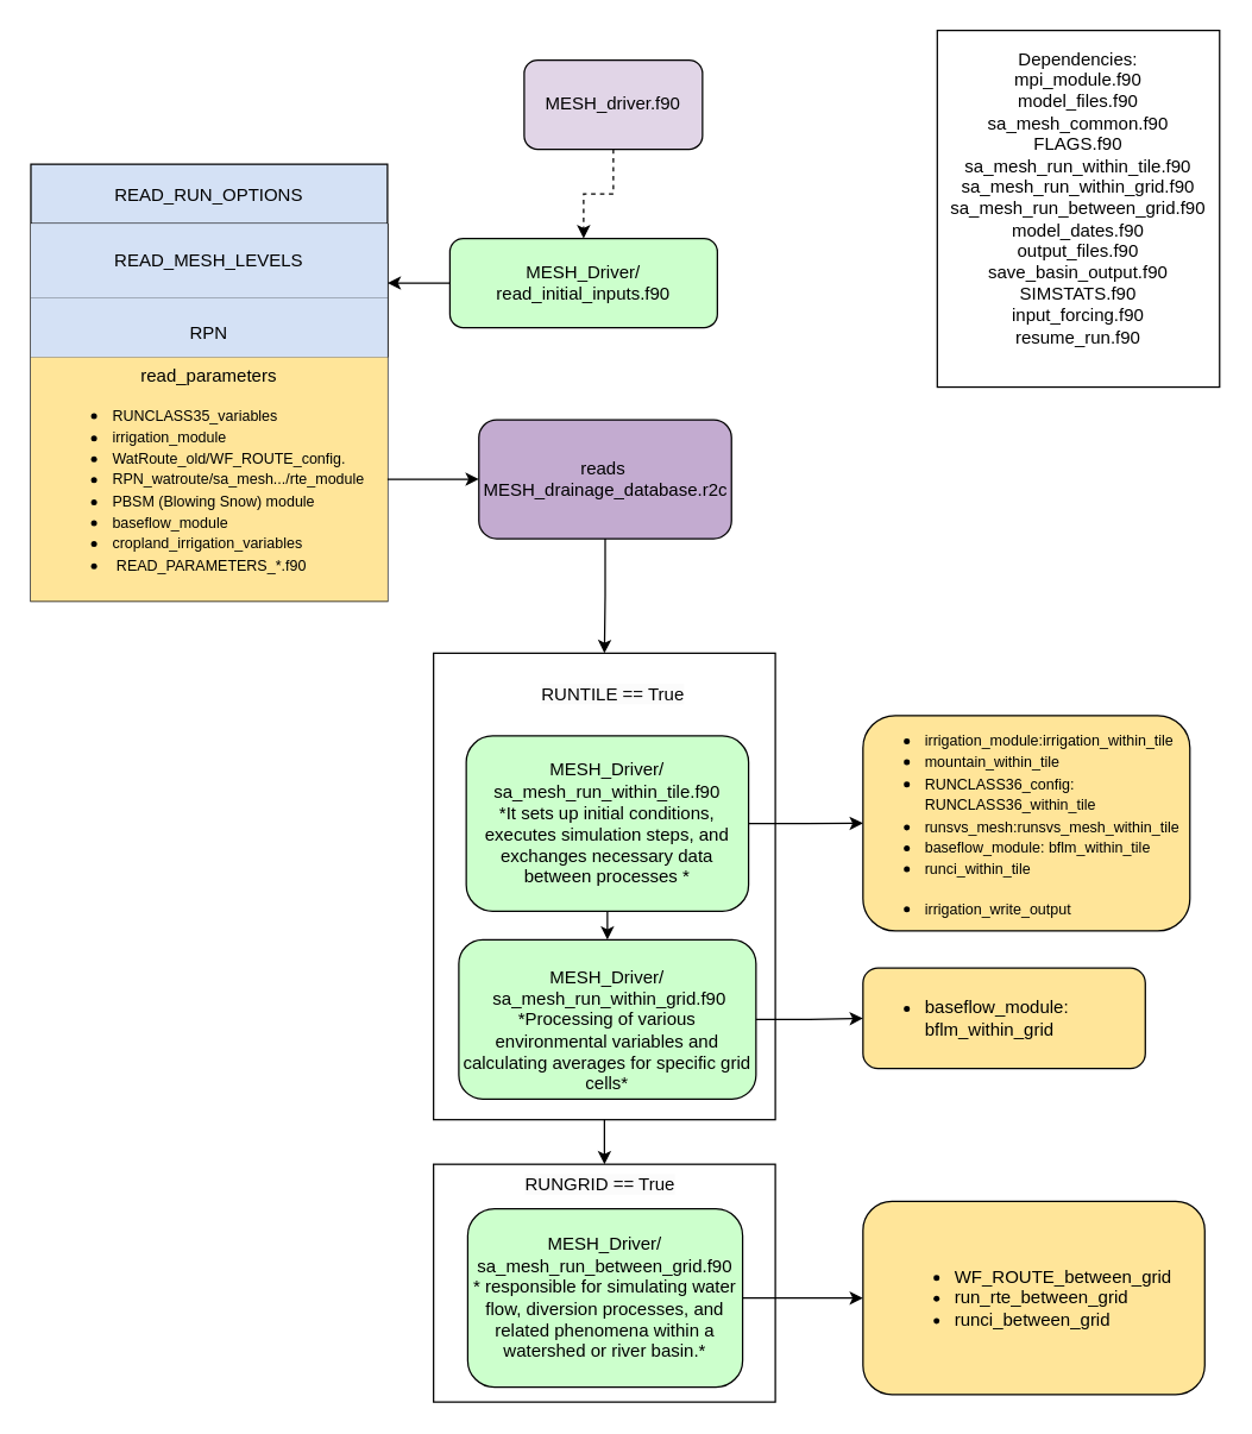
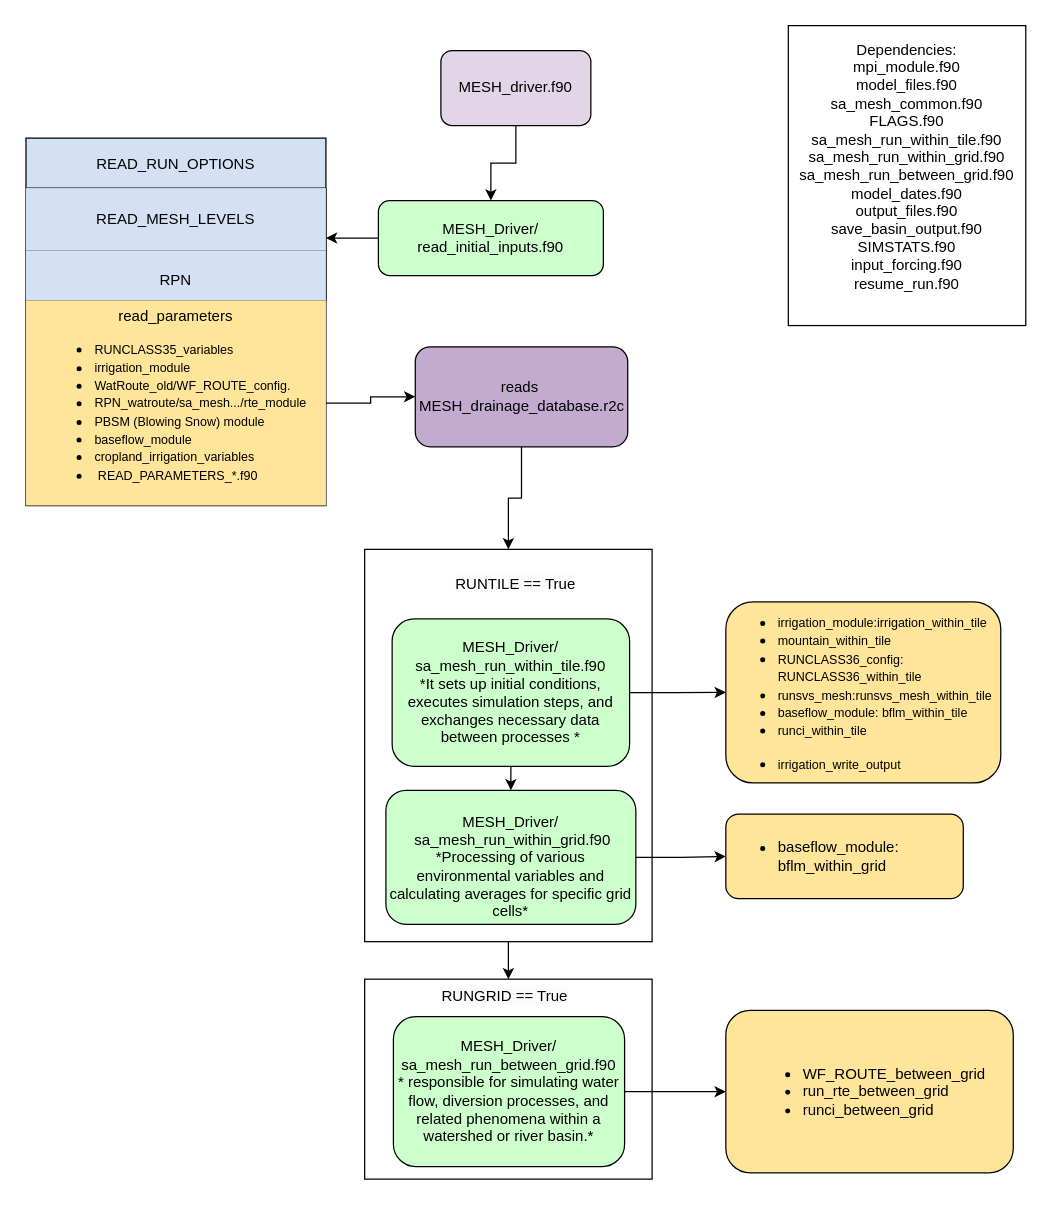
  <mxCell id="0" />
  <mxCell id="1" parent="0" />
  <mxCell id="2" value="" style="rounded=0;whiteSpace=wrap;html=1;" parent="1" vertex="1"><mxGeometry x="291" y="783" width="230" height="160" as="geometry" /></mxCell>
- <mxCell id="3" style="edgeStyle=orthogonalEdgeStyle;rounded=0;orthogonalLoop=1;jettySize=auto;html=1;exitX=0.5;exitY=1;exitDx=0;exitDy=0;dashed=1;" parent="1" source="4" target="6" edge="1"><mxGeometry relative="1" as="geometry" /></mxCell>
+ <mxCell id="3" style="edgeStyle=orthogonalEdgeStyle;rounded=0;orthogonalLoop=1;jettySize=auto;html=1;exitX=0.5;exitY=1;exitDx=0;exitDy=0;" parent="1" source="4" target="6" edge="1"><mxGeometry relative="1" as="geometry" /></mxCell>
  <mxCell id="4" value="MESH_driver.f90" style="rounded=1;whiteSpace=wrap;html=1;fillColor=#e1d5e7;" parent="1" vertex="1"><mxGeometry x="352" y="40" width="120" height="60" as="geometry" /></mxCell>
  <mxCell id="5" value="" style="edgeStyle=orthogonalEdgeStyle;rounded=0;orthogonalLoop=1;jettySize=auto;html=1;entryX=1;entryY=0.8;entryDx=0;entryDy=0;entryPerimeter=0;" parent="1" source="6" target="18" edge="1"><mxGeometry relative="1" as="geometry"><mxPoint x="215" y="190" as="targetPoint" /></mxGeometry></mxCell>
  <mxCell id="6" value="MESH_Driver/&lt;div&gt;read_initial_inputs.f90&lt;/div&gt;" style="whiteSpace=wrap;html=1;rounded=1;fillColor=#CCFFCC;" parent="1" vertex="1"><mxGeometry x="302" y="160" width="180" height="60" as="geometry" /></mxCell>
  <mxCell id="7" style="edgeStyle=orthogonalEdgeStyle;rounded=0;orthogonalLoop=1;jettySize=auto;html=1;exitX=1;exitY=0.5;exitDx=0;exitDy=0;" parent="1" source="8" edge="1"><mxGeometry relative="1" as="geometry"><mxPoint x="580" y="873" as="targetPoint" /></mxGeometry></mxCell>
  <mxCell id="8" value="MESH_Driver/&lt;div&gt;sa_mesh_run_between_grid.f90&lt;/div&gt;&lt;div&gt;*&amp;nbsp;responsible for simulating water flow, diversion processes, and related phenomena within a watershed or river basin.*&lt;/div&gt;" style="whiteSpace=wrap;html=1;rounded=1;fillColor=#CCFFCC;" parent="1" vertex="1"><mxGeometry x="314" y="813" width="185" height="120" as="geometry" /></mxCell>
  <mxCell id="9" value="" style="group" parent="1" vertex="1" connectable="0"><mxGeometry x="291" y="453" width="230" height="300" as="geometry" /></mxCell>
  <mxCell id="10" value="&#10;&lt;span style=&quot;color: rgb(0, 0, 0); font-family: Helvetica; font-size: 12px; font-style: normal; font-variant-ligatures: normal; font-variant-caps: normal; font-weight: 400; letter-spacing: normal; orphans: 2; text-align: center; text-indent: 0px; text-transform: none; widows: 2; word-spacing: 0px; -webkit-text-stroke-width: 0px; white-space: normal; background-color: rgb(251, 251, 251); text-decoration-thickness: initial; text-decoration-style: initial; text-decoration-color: initial; display: inline !important; float: none;&quot;&gt;RUNTILE == True&lt;/span&gt;&#10;&#10;" style="rounded=0;whiteSpace=wrap;html=1;" parent="9" vertex="1"><mxGeometry y="-13.93" width="230" height="313.93" as="geometry" /></mxCell>
  <mxCell id="11" style="edgeStyle=orthogonalEdgeStyle;rounded=0;orthogonalLoop=1;jettySize=auto;html=1;exitX=0.5;exitY=1;exitDx=0;exitDy=0;entryX=0.5;entryY=0;entryDx=0;entryDy=0;" parent="9" source="12" target="13" edge="1"><mxGeometry relative="1" as="geometry" /></mxCell>
  <mxCell id="12" value="MESH_Driver/&lt;div&gt;sa_mesh_run_within_tile.f90&lt;/div&gt;&lt;div&gt;*It sets up initial conditions, executes simulation steps, and exchanges necessary data between processes *&lt;/div&gt;" style="whiteSpace=wrap;html=1;rounded=1;fillColor=#CCFFCC;" parent="9" vertex="1"><mxGeometry x="22" y="41.786" width="190" height="117.857" as="geometry" /></mxCell>
  <mxCell id="13" value="&lt;div&gt;&lt;br&gt;MESH_Driver/&lt;div&gt;&lt;span style=&quot;background-color: initial;&quot;&gt;&amp;nbsp;&lt;/span&gt;&lt;span style=&quot;background-color: initial;&quot;&gt;sa_mesh_run_within_grid.f90&lt;/span&gt;&lt;/div&gt;&lt;/div&gt;&lt;div&gt;&lt;span style=&quot;background-color: initial;&quot;&gt;*P&lt;/span&gt;&lt;span style=&quot;background-color: initial;&quot;&gt;rocessing of various environmental variables and calculating averages for specific grid cells*&lt;/span&gt;&lt;/div&gt;" style="whiteSpace=wrap;html=1;rounded=1;fillColor=#CCFFCC;" parent="9" vertex="1"><mxGeometry x="17" y="178.929" width="200" height="107.143" as="geometry" /></mxCell>
  <mxCell id="14" value="&lt;span style=&quot;color: rgb(0, 0, 0); font-family: Helvetica; font-size: 12px; font-style: normal; font-variant-ligatures: normal; font-variant-caps: normal; font-weight: 400; letter-spacing: normal; orphans: 2; text-align: center; text-indent: 0px; text-transform: none; widows: 2; word-spacing: 0px; -webkit-text-stroke-width: 0px; white-space: normal; background-color: rgb(251, 251, 251); text-decoration-thickness: initial; text-decoration-style: initial; text-decoration-color: initial; display: inline !important; float: none;&quot;&gt;RUNTILE == True&lt;/span&gt;" style="text;whiteSpace=wrap;html=1;" parent="9" vertex="1"><mxGeometry x="71" y="8.882e-16" width="100" height="32.143" as="geometry" /></mxCell>
  <mxCell id="15" value="&lt;span style=&quot;color: rgb(0, 0, 0); font-family: Helvetica; font-size: 12px; font-style: normal; font-variant-ligatures: normal; font-variant-caps: normal; font-weight: 400; letter-spacing: normal; orphans: 2; text-align: center; text-indent: 0px; text-transform: none; widows: 2; word-spacing: 0px; -webkit-text-stroke-width: 0px; white-space: normal; background-color: rgb(251, 251, 251); text-decoration-thickness: initial; text-decoration-style: initial; text-decoration-color: initial; display: inline !important; float: none;&quot;&gt;RUNGRID == True&lt;/span&gt;" style="text;whiteSpace=wrap;html=1;" parent="1" vertex="1"><mxGeometry x="351" y="783" width="110" height="20" as="geometry" /></mxCell>
  <mxCell id="16" style="edgeStyle=orthogonalEdgeStyle;rounded=0;orthogonalLoop=1;jettySize=auto;html=1;" parent="1" source="10" target="15" edge="1"><mxGeometry relative="1" as="geometry" /></mxCell>
  <mxCell id="17" value="READ_RUN_OPTIONS" style="shape=table;startSize=40;container=1;collapsible=0;childLayout=tableLayout;fillColor=#D4E1F5;" parent="1" vertex="1"><mxGeometry x="20" y="110" width="240" height="294" as="geometry" /></mxCell>
  <mxCell id="18" value="" style="shape=tableRow;horizontal=0;startSize=0;swimlaneHead=0;swimlaneBody=0;strokeColor=inherit;top=0;left=0;bottom=0;right=0;collapsible=0;dropTarget=0;fillColor=none;points=[[0,0.5],[1,0.5]];portConstraint=eastwest;" parent="17" vertex="1"><mxGeometry y="40" width="240" height="50" as="geometry" /></mxCell>
  <mxCell id="19" value="READ_MESH_LEVELS" style="shape=partialRectangle;html=1;whiteSpace=wrap;connectable=0;strokeColor=default;overflow=hidden;fillColor=#D4E1F5;top=0;left=0;bottom=0;right=0;pointerEvents=1;strokeWidth=2;perimeterSpacing=1;" parent="18" vertex="1"><mxGeometry width="240" height="50" as="geometry"><mxRectangle width="240" height="50" as="alternateBounds" /></mxGeometry></mxCell>
  <mxCell id="20" value="" style="shape=tableRow;horizontal=0;startSize=0;swimlaneHead=0;swimlaneBody=0;strokeColor=inherit;top=0;left=0;bottom=0;right=0;collapsible=0;dropTarget=0;fillColor=none;points=[[0,0.5],[1,0.5]];portConstraint=eastwest;" parent="17" vertex="1"><mxGeometry y="90" width="240" height="40" as="geometry" /></mxCell>
  <mxCell id="21" value="&lt;div&gt;&lt;br&gt;&lt;/div&gt;&lt;div&gt;RPN&lt;/div&gt;&lt;div&gt;&lt;br&gt;&lt;/div&gt;" style="shape=partialRectangle;html=1;whiteSpace=wrap;connectable=0;strokeColor=default;overflow=hidden;fillColor=#D4E1F5;top=0;left=0;bottom=0;right=0;pointerEvents=1;strokeWidth=2;perimeterSpacing=2;" parent="20" vertex="1"><mxGeometry width="240" height="40" as="geometry"><mxRectangle width="240" height="40" as="alternateBounds" /></mxGeometry></mxCell>
  <mxCell id="22" value="" style="whiteSpace=wrap;html=1;fillColor=#CCFFCC;rounded=1;" parent="20" vertex="1"><mxGeometry x="240" height="40" as="geometry"><mxRectangle width="NaN" height="40" as="alternateBounds" /></mxGeometry></mxCell>
  <mxCell id="23" value="" style="shape=tableRow;horizontal=0;startSize=0;swimlaneHead=0;swimlaneBody=0;strokeColor=inherit;top=0;left=0;bottom=0;right=0;collapsible=0;dropTarget=0;fillColor=none;points=[[0,0.5],[1,0.5]];portConstraint=eastwest;" parent="17" vertex="1"><mxGeometry y="130" width="240" height="164" as="geometry" /></mxCell>
  <mxCell id="24" value="&lt;span style=&quot;text-align: left;&quot;&gt;read_parameters&lt;/span&gt;&lt;div&gt;&lt;ul style=&quot;text-align: left;&quot;&gt;&lt;li&gt;&lt;font style=&quot;font-size: 10px;&quot;&gt;RUNCLASS35_variables&lt;/font&gt;&lt;/li&gt;&lt;li&gt;&lt;font style=&quot;font-size: 10px;&quot;&gt;irrigation_module&lt;/font&gt;&lt;/li&gt;&lt;li&gt;&lt;font style=&quot;font-size: 10px;&quot;&gt;WatRoute_old/WF_ROUTE_config.&lt;/font&gt;&lt;/li&gt;&lt;li&gt;&lt;font style=&quot;font-size: 10px;&quot;&gt;RPN_watroute/sa_mesh.../rte_module&lt;/font&gt;&lt;/li&gt;&lt;li&gt;&lt;font style=&quot;font-size: 10px;&quot;&gt;PBSM (Blowing Snow) module&amp;nbsp;&amp;nbsp;&lt;/font&gt;&lt;/li&gt;&lt;li&gt;&lt;font style=&quot;font-size: 10px;&quot;&gt;baseflow_module&lt;/font&gt;&lt;/li&gt;&lt;li&gt;&lt;font style=&quot;font-size: 10px;&quot;&gt;cropland_irrigation_variables&lt;/font&gt;&lt;/li&gt;&lt;li&gt;&lt;font style=&quot;font-size: 10px;&quot;&gt;&amp;nbsp;READ_PARAMETERS_*.f90&amp;nbsp;&lt;/font&gt;&lt;/li&gt;&lt;/ul&gt;&lt;/div&gt;" style="shape=partialRectangle;html=1;whiteSpace=wrap;connectable=0;strokeColor=inherit;overflow=hidden;fillColor=#FFE599;top=0;left=0;bottom=0;right=0;pointerEvents=1;" parent="23" vertex="1"><mxGeometry width="240" height="164" as="geometry"><mxRectangle width="240" height="164" as="alternateBounds" /></mxGeometry></mxCell>
  <mxCell id="25" style="edgeStyle=orthogonalEdgeStyle;rounded=0;orthogonalLoop=1;jettySize=auto;html=1;exitX=0.5;exitY=1;exitDx=0;exitDy=0;" parent="1" source="26" target="10" edge="1"><mxGeometry relative="1" as="geometry" /></mxCell>
- <mxCell id="26" value="reads&amp;nbsp;&lt;div&gt;MESH_drainage_database.r2c&lt;/div&gt;" style="rounded=1;whiteSpace=wrap;html=1;fillColor=#C3ABD0;" parent="1" vertex="1"><mxGeometry x="321.5" y="282" width="170" height="80" as="geometry" /></mxCell>
+ <mxCell id="26" value="reads&amp;nbsp;&lt;div&gt;MESH_drainage_database.r2c&lt;/div&gt;" style="rounded=1;whiteSpace=wrap;html=1;fillColor=#C3ABD0;" parent="1" vertex="1"><mxGeometry x="331.5" y="277" width="170" height="80" as="geometry" /></mxCell>
  <mxCell id="27" style="edgeStyle=orthogonalEdgeStyle;rounded=0;orthogonalLoop=1;jettySize=auto;html=1;exitX=1;exitY=0.5;exitDx=0;exitDy=0;" parent="1" source="23" target="26" edge="1"><mxGeometry relative="1" as="geometry" /></mxCell>
  <mxCell id="28" value="&lt;ul&gt;&lt;li&gt;&lt;font style=&quot;font-size: 10px;&quot;&gt;irrigation_module:&lt;/font&gt;&lt;font style=&quot;font-size: 10px;&quot;&gt;irrigation_within_tile&lt;/font&gt;&lt;/li&gt;&lt;li&gt;&lt;font style=&quot;font-size: 10px;&quot;&gt;mountain_within_tile&lt;br&gt;&lt;/font&gt;&lt;/li&gt;&lt;li&gt;&lt;font style=&quot;font-size: 10px;&quot;&gt;RUNCLASS36_config: RUNCLASS36_within_tile&lt;br&gt;&lt;/font&gt;&lt;/li&gt;&lt;li&gt;&lt;font style=&quot;font-size: 10px;&quot;&gt;runsvs_mesh:runsvs_mesh_within_tile&lt;br&gt;&lt;/font&gt;&lt;/li&gt;&lt;li&gt;&lt;font style=&quot;font-size: 10px;&quot;&gt;baseflow_module: bflm_within_tile&lt;br&gt;&lt;/font&gt;&lt;/li&gt;&lt;li&gt;&lt;font style=&quot;font-size: 10px;&quot;&gt;runci_within_tile&lt;/font&gt;&lt;/li&gt;&lt;/ul&gt;&lt;div&gt;&lt;ul&gt;&lt;li&gt;&lt;font style=&quot;font-size: 10px;&quot;&gt;irrigation_write_output&lt;/font&gt;&lt;/li&gt;&lt;/ul&gt;&lt;/div&gt;" style="whiteSpace=wrap;html=1;rounded=1;align=left;fillColor=#FFE599;" parent="1" vertex="1"><mxGeometry x="580" y="481" width="220" height="145" as="geometry" /></mxCell>
  <mxCell id="29" style="edgeStyle=orthogonalEdgeStyle;rounded=0;orthogonalLoop=1;jettySize=auto;html=1;exitX=1;exitY=0.5;exitDx=0;exitDy=0;" parent="1" source="12" target="28" edge="1"><mxGeometry relative="1" as="geometry" /></mxCell>
  <mxCell id="30" value="&lt;ul&gt;&lt;li&gt;baseflow_module: bflm_within_grid&lt;/li&gt;&lt;/ul&gt;" style="whiteSpace=wrap;html=1;rounded=1;fillColor=#FFE599;align=left;" parent="1" vertex="1"><mxGeometry x="580" y="651" width="190" height="67.5" as="geometry" /></mxCell>
  <mxCell id="31" style="edgeStyle=orthogonalEdgeStyle;rounded=0;orthogonalLoop=1;jettySize=auto;html=1;exitX=1;exitY=0.5;exitDx=0;exitDy=0;" parent="1" source="13" target="30" edge="1"><mxGeometry relative="1" as="geometry" /></mxCell>
  <mxCell id="32" value="&lt;ul&gt;&lt;li&gt;WF_ROUTE_between_grid&lt;br&gt;&lt;/li&gt;&lt;li style=&quot;text-align: left;&quot;&gt;run_rte_between_grid&lt;br&gt;&lt;/li&gt;&lt;li style=&quot;text-align: left;&quot;&gt;runci_between_grid&lt;/li&gt;&lt;/ul&gt;" style="whiteSpace=wrap;html=1;rounded=1;fillColor=#FFE599;" parent="1" vertex="1"><mxGeometry x="580" y="808" width="230" height="130" as="geometry" /></mxCell>
  <mxCell id="33" value="Dependencies:&lt;div&gt;&lt;div&gt;mpi_module.f90&lt;/div&gt;&lt;div&gt;model_files.f90&lt;/div&gt;&lt;div&gt;sa_mesh_common.f90&lt;/div&gt;&lt;div&gt;FLAGS.f90&lt;/div&gt;&lt;div&gt;sa_mesh_run_within_tile.f90&lt;/div&gt;&lt;div&gt;sa_mesh_run_within_grid.f90&lt;/div&gt;&lt;div&gt;sa_mesh_run_between_grid.f90&lt;/div&gt;&lt;div&gt;model_dates.f90&lt;/div&gt;&lt;div&gt;output_files.f90&lt;/div&gt;&lt;div&gt;save_basin_output.f90&lt;/div&gt;&lt;div&gt;SIMSTATS.f90&lt;/div&gt;&lt;div&gt;input_forcing.f90&lt;/div&gt;&lt;div&gt;resume_run.f90&lt;/div&gt;&lt;/div&gt;&lt;div&gt;&lt;br&gt;&lt;/div&gt;" style="rounded=0;whiteSpace=wrap;html=1;" parent="1" vertex="1"><mxGeometry x="630" y="20" width="190" height="240" as="geometry" /></mxCell>
